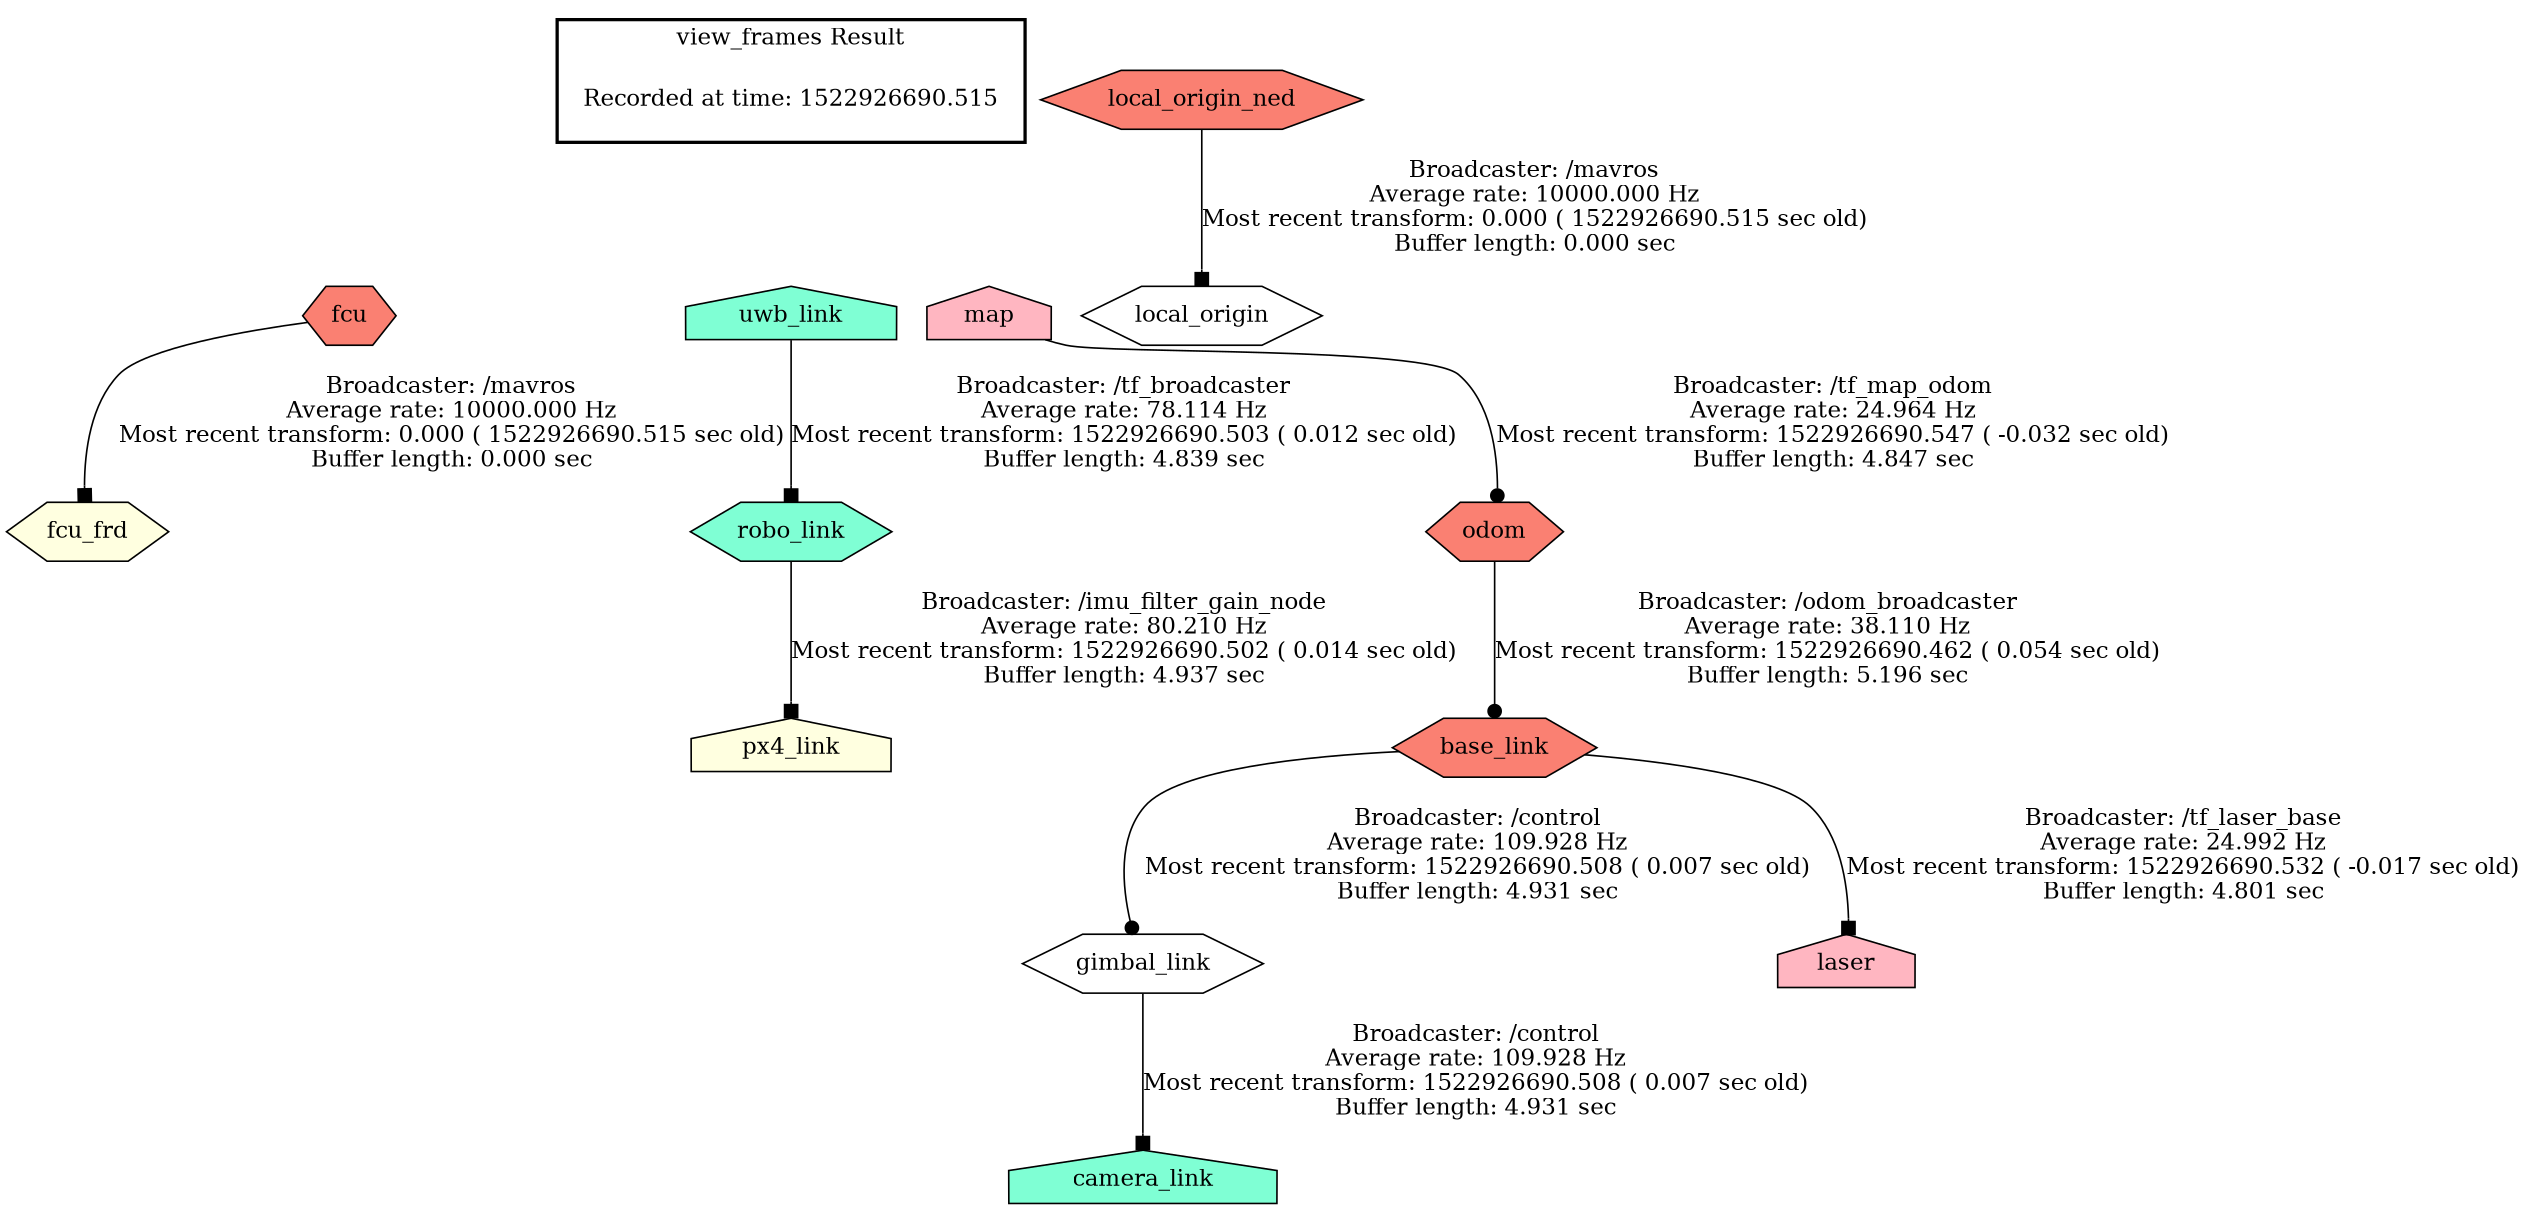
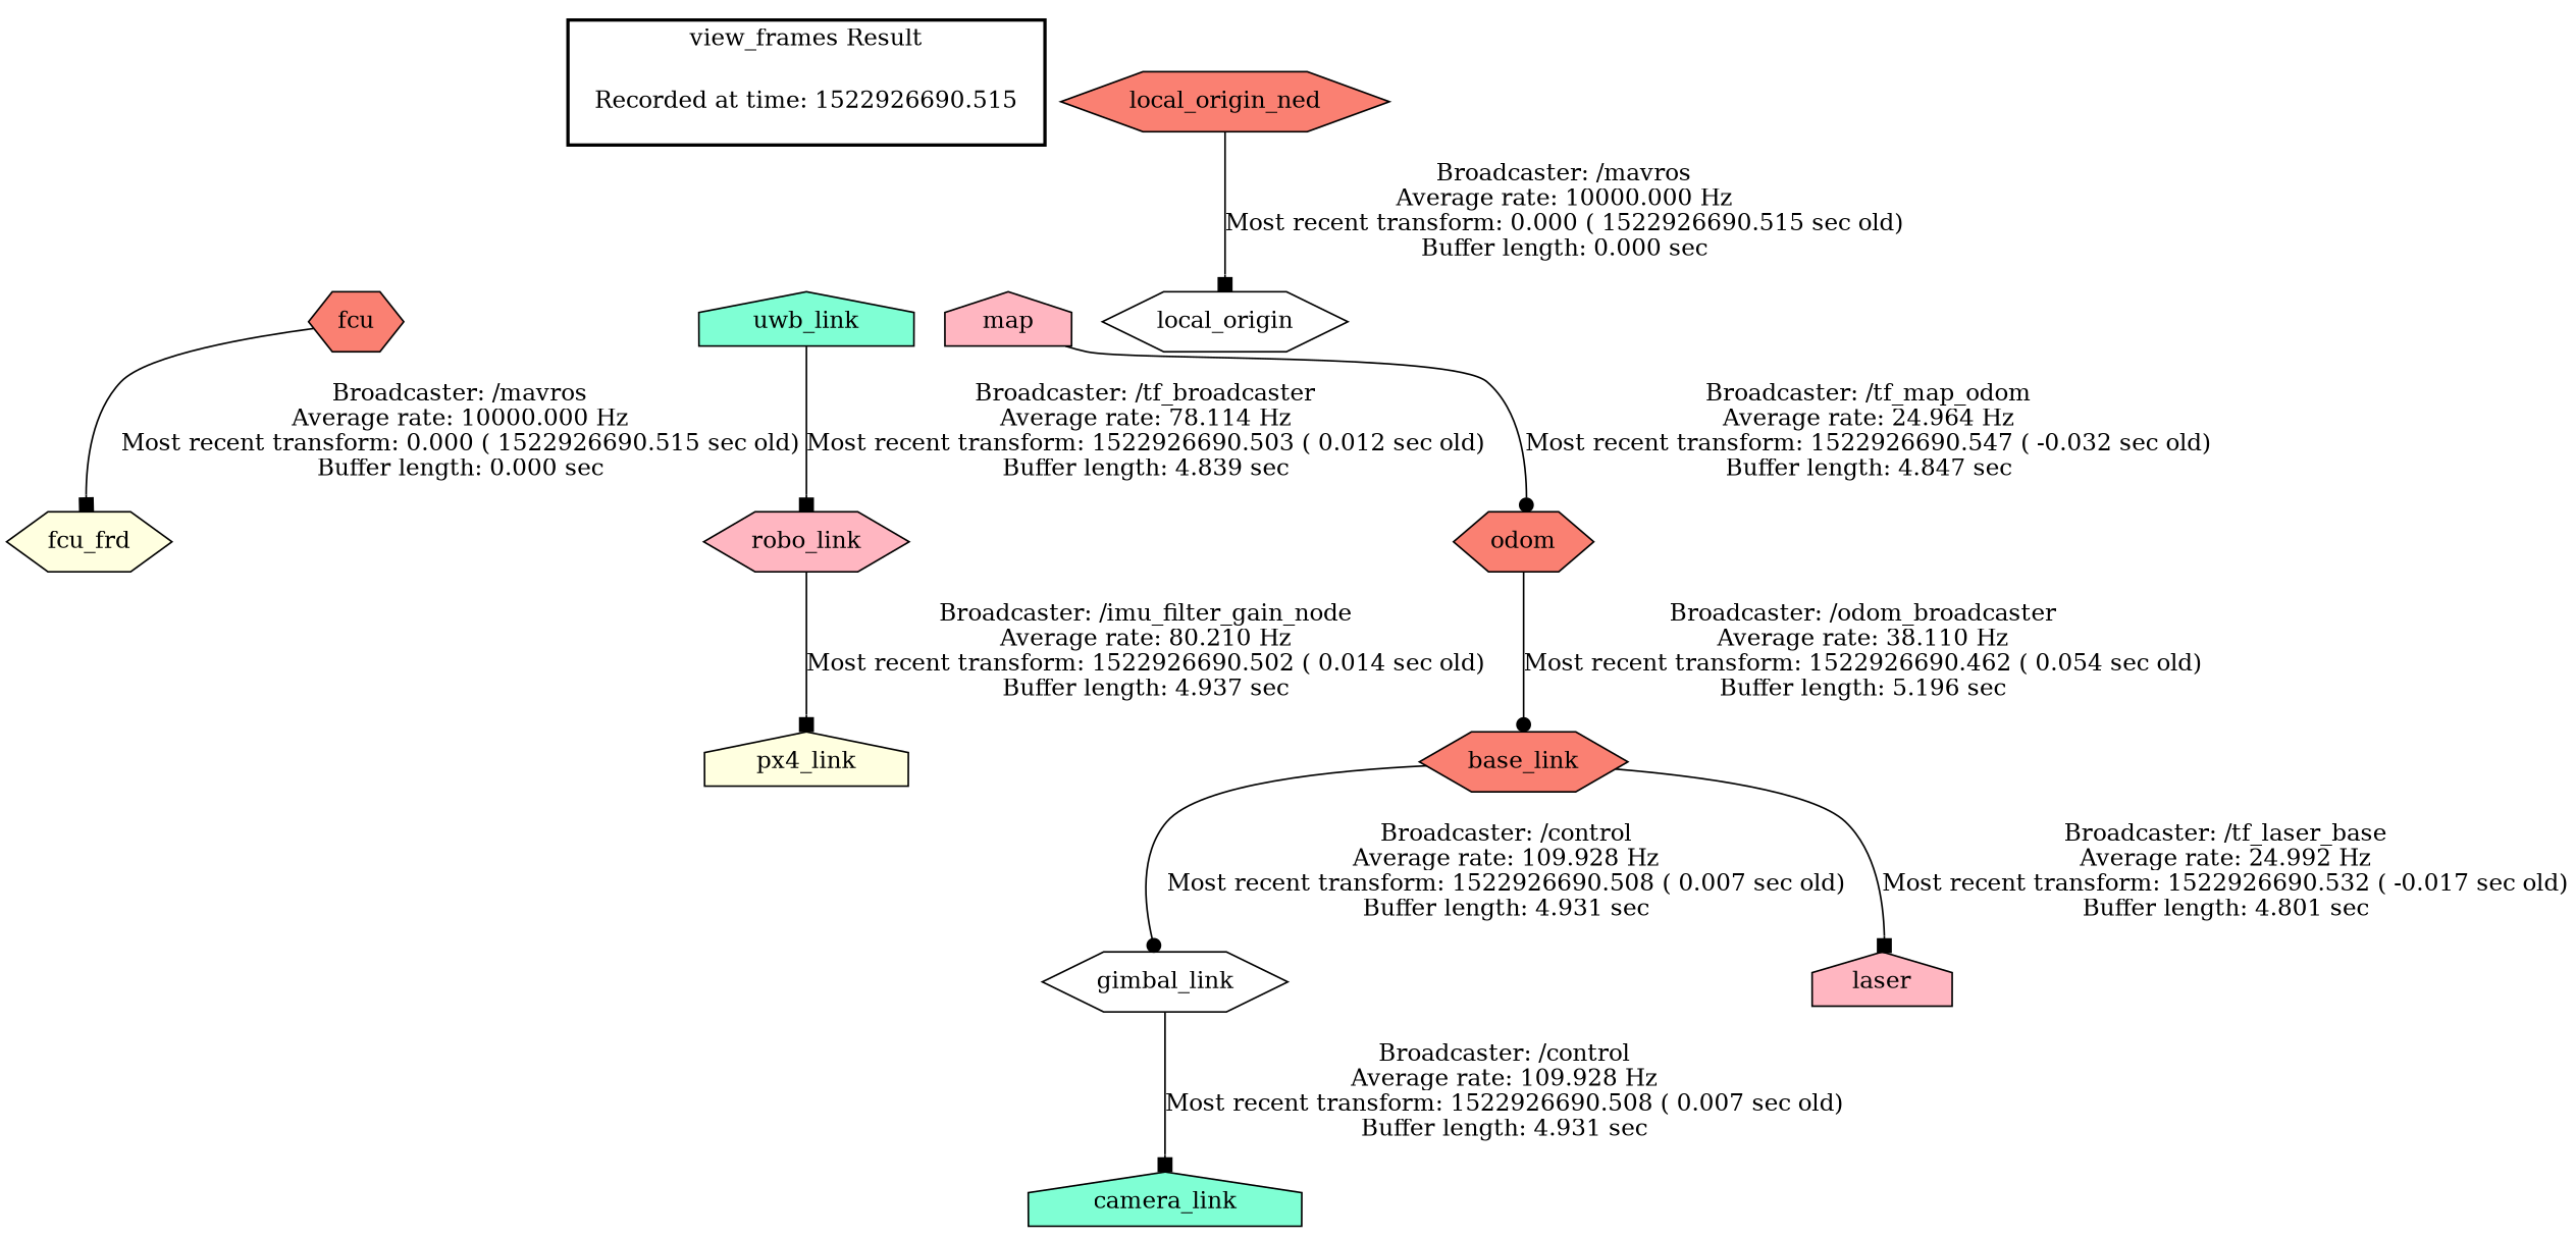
  digraph {
    node [fillcolor=salmon shape=hexagon style=filled]
    edge [arrowhead=box]
    "Recorded at time: 1522926690.515" [fillcolor=white shape=plaintext]
    map [fillcolor=lightpink shape=house]
    uwb_link [fillcolor=aquamarine shape=house]
    local_origin [fillcolor=white]
    fcu
    odom
    base_link
    gimbal_link [fillcolor=white]
    laser [fillcolor=lightpink shape=house]
    camera_link [fillcolor=aquamarine shape=house]
-   robo_link [fillcolor=aquamarine]
+   robo_link [fillcolor=lightpink]
    px4_link [fillcolor=lightyellow shape=house]
    local_origin_ned
    fcu_frd [fillcolor=lightyellow]
    subgraph cluster_1 {
      color=black
      label="view_frames Result"
      style=bold
      "Recorded at time: 1522926690.515"
    }
    "Recorded at time: 1522926690.515" -> map [style=invis arrowhead=""]
    "Recorded at time: 1522926690.515" -> uwb_link [style=invis arrowhead=""]
    "Recorded at time: 1522926690.515" -> local_origin [style=invis arrowhead=""]
    "Recorded at time: 1522926690.515" -> fcu [style=invis arrowhead=""]
    map -> odom [arrowhead=dot label="Broadcaster: /tf_map_odom\nAverage rate: 24.964 Hz\nMost recent transform: 1522926690.547 ( -0.032 sec old)\nBuffer length: 4.847 sec\n"]
    uwb_link -> robo_link [label="Broadcaster: /tf_broadcaster\nAverage rate: 78.114 Hz\nMost recent transform: 1522926690.503 ( 0.012 sec old)\nBuffer length: 4.839 sec\n"]
    fcu -> fcu_frd [label="Broadcaster: /mavros\nAverage rate: 10000.000 Hz\nMost recent transform: 0.000 ( 1522926690.515 sec old)\nBuffer length: 0.000 sec\n"]
    odom -> base_link [arrowhead=dot label="Broadcaster: /odom_broadcaster\nAverage rate: 38.110 Hz\nMost recent transform: 1522926690.462 ( 0.054 sec old)\nBuffer length: 5.196 sec\n"]
    base_link -> gimbal_link [arrowhead=dot label="Broadcaster: /control\nAverage rate: 109.928 Hz\nMost recent transform: 1522926690.508 ( 0.007 sec old)\nBuffer length: 4.931 sec\n"]
    base_link -> laser [label="Broadcaster: /tf_laser_base\nAverage rate: 24.992 Hz\nMost recent transform: 1522926690.532 ( -0.017 sec old)\nBuffer length: 4.801 sec\n"]
    gimbal_link -> camera_link [label="Broadcaster: /control\nAverage rate: 109.928 Hz\nMost recent transform: 1522926690.508 ( 0.007 sec old)\nBuffer length: 4.931 sec\n"]
    robo_link -> px4_link [label="Broadcaster: /imu_filter_gain_node\nAverage rate: 80.210 Hz\nMost recent transform: 1522926690.502 ( 0.014 sec old)\nBuffer length: 4.937 sec\n"]
    local_origin_ned -> local_origin [label="Broadcaster: /mavros\nAverage rate: 10000.000 Hz\nMost recent transform: 0.000 ( 1522926690.515 sec old)\nBuffer length: 0.000 sec\n"]
  }
